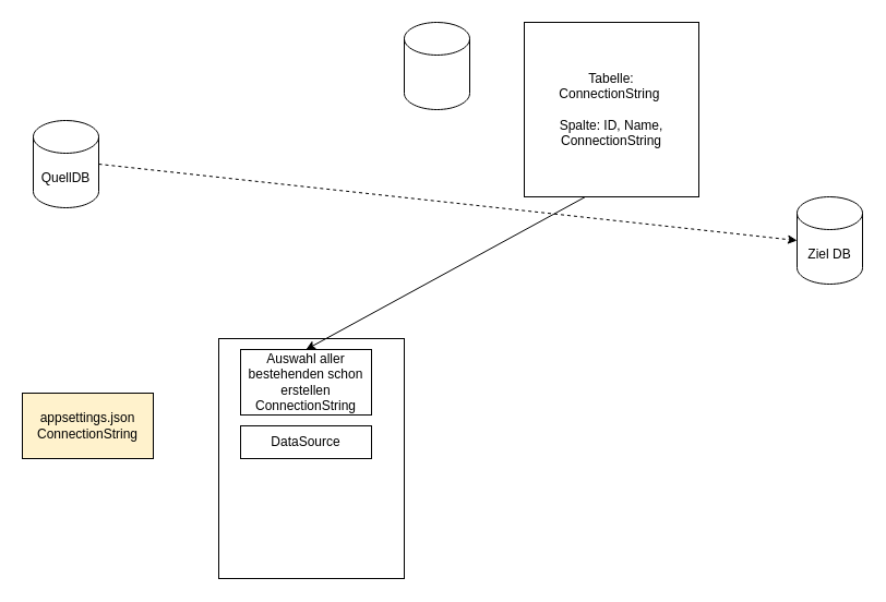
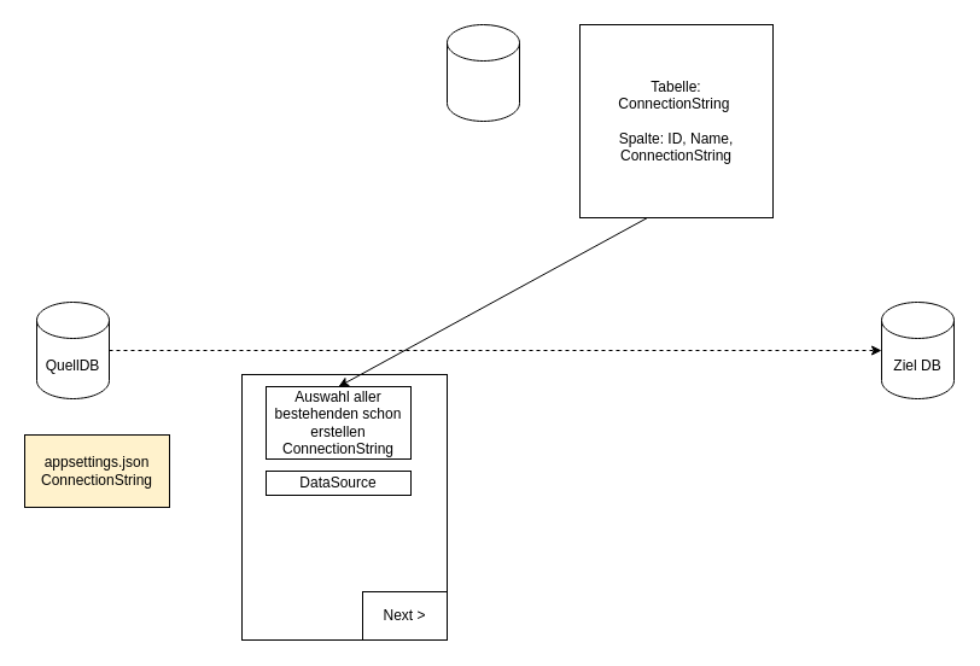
  <mxCell id="0" />
  <mxCell id="1" parent="0" />
- <mxCell id="2" value="QuellDB" style="shape=cylinder3;whiteSpace=wrap;html=1;boundedLbl=1;backgroundOutline=1;size=15;" vertex="1" parent="1"><mxGeometry x="30" y="110" width="60" height="80" as="geometry" /></mxCell>
- <mxCell id="3" value="Ziel DB" style="shape=cylinder3;whiteSpace=wrap;html=1;boundedLbl=1;backgroundOutline=1;size=15;" vertex="1" parent="1"><mxGeometry x="730" y="180" width="60" height="80" as="geometry" /></mxCell>
+ <mxCell id="2" value="QuellDB" style="shape=cylinder3;whiteSpace=wrap;html=1;boundedLbl=1;backgroundOutline=1;size=15;" vertex="1" parent="1"><mxGeometry x="30" y="250" width="60" height="80" as="geometry" /></mxCell>
+ <mxCell id="3" value="Ziel DB" style="shape=cylinder3;whiteSpace=wrap;html=1;boundedLbl=1;backgroundOutline=1;size=15;" vertex="1" parent="1"><mxGeometry x="730" y="250" width="60" height="80" as="geometry" /></mxCell>
  <mxCell id="4" value="" style="endArrow=classic;html=1;exitX=1;exitY=0.5;exitDx=0;exitDy=0;exitPerimeter=0;entryX=0;entryY=0.5;entryDx=0;entryDy=0;entryPerimeter=0;dashed=1;" edge="1" parent="1" source="2" target="3"><mxGeometry width="50" height="50" relative="1" as="geometry"><mxPoint x="390" y="410" as="sourcePoint" /><mxPoint x="440" y="360" as="targetPoint" /></mxGeometry></mxCell>
  <mxCell id="5" value="appsettings.json&lt;br&gt;ConnectionString" style="rounded=0;whiteSpace=wrap;html=1;fillColor=#fff2cc;" vertex="1" parent="1"><mxGeometry x="20" y="360" width="120" height="60" as="geometry" /></mxCell>
  <mxCell id="6" value="" style="rounded=0;whiteSpace=wrap;html=1;" vertex="1" parent="1"><mxGeometry x="200" y="310" width="170" height="220" as="geometry" /></mxCell>
  <mxCell id="7" value="Auswahl aller bestehenden schon erstellen ConnectionString" style="rounded=0;whiteSpace=wrap;html=1;" vertex="1" parent="1"><mxGeometry x="220" y="320" width="120" height="60" as="geometry" /></mxCell>
  <mxCell id="8" value="" style="shape=cylinder3;whiteSpace=wrap;html=1;boundedLbl=1;backgroundOutline=1;size=15;" vertex="1" parent="1"><mxGeometry x="370" y="20" width="60" height="80" as="geometry" /></mxCell>
  <mxCell id="9" value="Tabelle:&lt;br&gt;ConnectionString&amp;nbsp;&lt;br&gt;&lt;br&gt;Spalte: ID, Name, ConnectionString" style="whiteSpace=wrap;html=1;aspect=fixed;" vertex="1" parent="1"><mxGeometry x="480" y="20" width="160" height="160" as="geometry" /></mxCell>
  <mxCell id="10" value="" style="endArrow=classic;html=1;exitX=0.35;exitY=1;exitDx=0;exitDy=0;exitPerimeter=0;entryX=0.5;entryY=0;entryDx=0;entryDy=0;" edge="1" parent="1" source="9" target="7"><mxGeometry width="50" height="50" relative="1" as="geometry"><mxPoint x="390" y="360" as="sourcePoint" /><mxPoint x="440" y="310" as="targetPoint" /></mxGeometry></mxCell>
- <mxCell id="11" value="DataSource" style="rounded=0;whiteSpace=wrap;html=1;" vertex="1" parent="1"><mxGeometry x="220" y="390" width="120" height="30" as="geometry" /></mxCell>
+ <mxCell id="11" value="DataSource" style="rounded=0;whiteSpace=wrap;html=1;" vertex="1" parent="1"><mxGeometry x="220" y="390" width="120" height="20" as="geometry" /></mxCell>
+ <mxCell id="12" value="Next &amp;gt;" style="rounded=0;whiteSpace=wrap;html=1;" vertex="1" parent="1"><mxGeometry x="300" y="490" width="70" height="40" as="geometry" /></mxCell>
